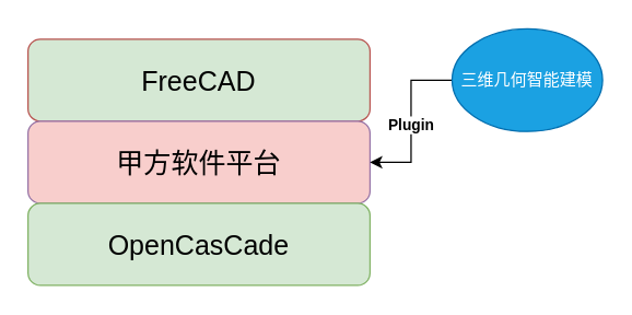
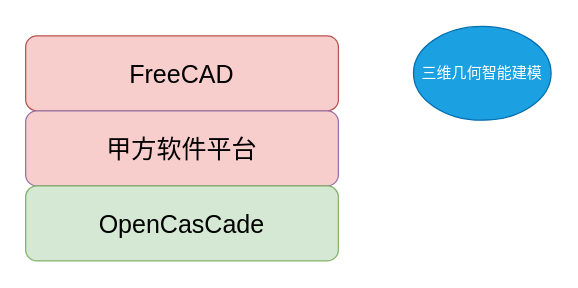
  <mxCell id="0" />
  <mxCell id="1" parent="0" />
- <mxCell id="2" value="&lt;font style=&quot;font-size: 20px;&quot;&gt;FreeCAD&lt;/font&gt;" style="rounded=1;whiteSpace=wrap;html=1;fillColor=#d5e8d4;strokeColor=#b85450;" vertex="1" parent="1"><mxGeometry x="20" y="28" width="250" height="60" as="geometry" /></mxCell>
+ <mxCell id="2" value="&lt;font style=&quot;font-size: 20px;&quot;&gt;FreeCAD&lt;/font&gt;" style="rounded=1;whiteSpace=wrap;html=1;fillColor=#f8cecc;strokeColor=#b85450;" vertex="1" parent="1"><mxGeometry x="20" y="28" width="250" height="60" as="geometry" /></mxCell>
  <mxCell id="3" value="&lt;font style=&quot;font-size: 20px;&quot;&gt;甲方软件平台&lt;/font&gt;" style="rounded=1;whiteSpace=wrap;html=1;fillColor=#f8cecc;strokeColor=#9673a6;" vertex="1" parent="1"><mxGeometry x="20" y="88" width="250" height="60" as="geometry" /></mxCell>
  <mxCell id="4" value="&lt;font style=&quot;font-size: 20px;&quot;&gt;OpenCasCade&lt;/font&gt;" style="rounded=1;whiteSpace=wrap;html=1;fillColor=#d5e8d4;strokeColor=#82b366;" vertex="1" parent="1"><mxGeometry x="20" y="148" width="250" height="60" as="geometry" /></mxCell>
- <mxCell id="5" style="edgeStyle=orthogonalEdgeStyle;rounded=0;orthogonalLoop=1;jettySize=auto;html=1;exitX=0;exitY=0.5;exitDx=0;exitDy=0;entryX=1;entryY=0.5;entryDx=0;entryDy=0;" edge="1" parent="1" source="7" target="3"><mxGeometry relative="1" as="geometry" /></mxCell>
- <mxCell id="6" value="&lt;b&gt;Plugin&lt;/b&gt;" style="edgeLabel;html=1;align=center;verticalAlign=middle;resizable=0;points=[];" vertex="1" connectable="0" parent="5"><mxGeometry x="0.027" y="-1" relative="1" as="geometry"><mxPoint as="offset" /></mxGeometry></mxCell>
  <mxCell id="7" value="三维几何智能建模" style="ellipse;whiteSpace=wrap;html=1;fillColor=#1ba1e2;fontColor=#ffffff;strokeColor=#006EAF;" vertex="1" parent="1"><mxGeometry x="330" y="20.5" width="110" height="75" as="geometry" /></mxCell>
